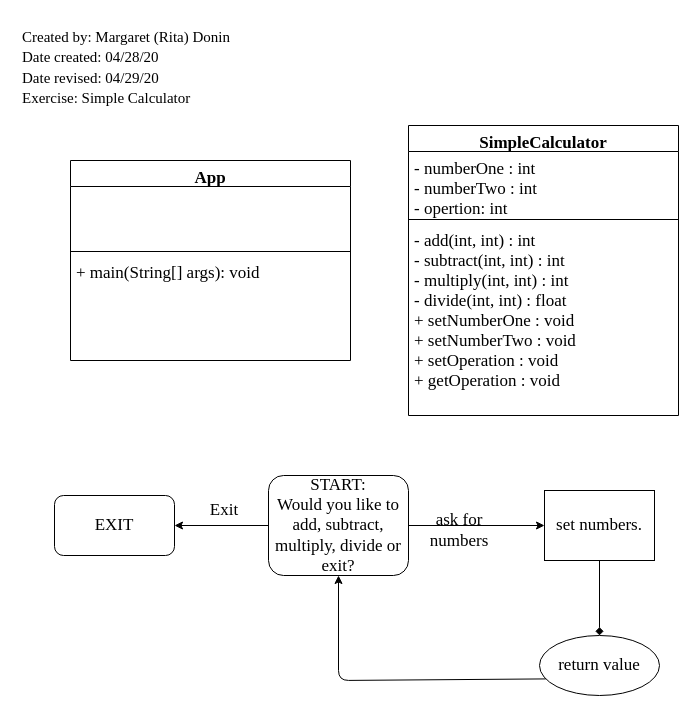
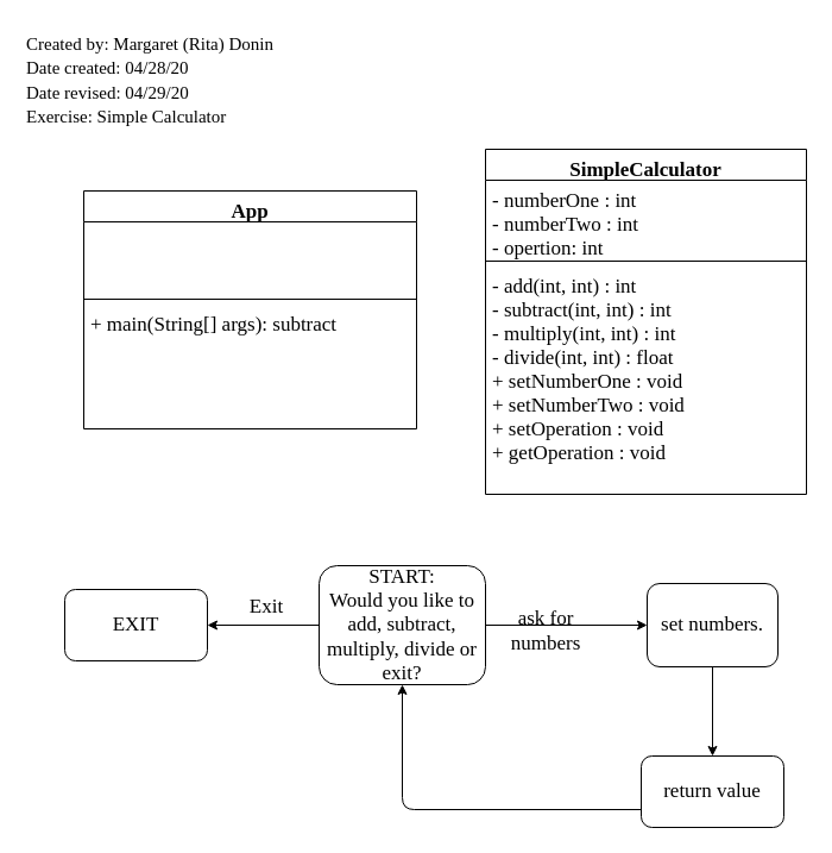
  <mxCell id="0" />
  <mxCell id="1" parent="0" />
  <mxCell id="2" style="edgeStyle=orthogonalEdgeStyle;rounded=0;orthogonalLoop=1;jettySize=auto;html=1;exitX=0.5;exitY=1;exitDx=0;exitDy=0;fontFamily=Times New Roman;fontSize=17;" parent="1" edge="1"><mxGeometry relative="1" as="geometry"><mxPoint x="259" y="460" as="sourcePoint" /><mxPoint x="259" y="460" as="targetPoint" /></mxGeometry></mxCell>
  <mxCell id="3" value="&lt;font style=&quot;font-size: 15px&quot;&gt;Created by: Margaret (Rita) Donin&lt;br&gt;Date created: 04/28/20&lt;br&gt;Date revised: 04/29/20&lt;br&gt;Exercise: Simple Calculator&lt;br&gt;&lt;/font&gt;" style="text;html=1;strokeColor=none;fillColor=none;align=left;verticalAlign=top;whiteSpace=wrap;rounded=0;dashed=1;fontFamily=Times New Roman;fontSize=17;labelBackgroundColor=none;" parent="1" vertex="1"><mxGeometry x="20" y="20" width="280" height="80" as="geometry" /></mxCell>
  <mxCell id="4" value="START:&lt;br&gt;Would you like to add, subtract, multiply, divide or exit?" style="rounded=1;whiteSpace=wrap;html=1;labelBackgroundColor=none;gradientColor=none;fontFamily=Times New Roman;fontSize=17;align=center;" parent="1" vertex="1"><mxGeometry x="268" y="475" width="140" height="100" as="geometry" /></mxCell>
  <mxCell id="5" value="" style="endArrow=classic;html=1;fontFamily=Times New Roman;fontSize=17;exitX=1;exitY=0.5;exitDx=0;exitDy=0;entryX=0;entryY=0.5;entryDx=0;entryDy=0;" parent="1" source="4" target="9" edge="1"><mxGeometry width="50" height="50" relative="1" as="geometry"><mxPoint x="274" y="585" as="sourcePoint" /><mxPoint x="324" y="525" as="targetPoint" /></mxGeometry></mxCell>
  <mxCell id="6" value="EXIT" style="rounded=1;whiteSpace=wrap;html=1;labelBackgroundColor=none;gradientColor=none;fontFamily=Times New Roman;fontSize=17;align=center;" parent="1" vertex="1"><mxGeometry x="54" y="495" width="120" height="60" as="geometry" /></mxCell>
  <mxCell id="7" value="Exit" style="text;html=1;strokeColor=none;fillColor=none;align=center;verticalAlign=middle;whiteSpace=wrap;rounded=0;labelBackgroundColor=none;fontFamily=Times New Roman;fontSize=17;" parent="1" vertex="1"><mxGeometry x="204" y="495" width="40" height="30" as="geometry" /></mxCell>
  <mxCell id="8" value="" style="endArrow=classic;html=1;fontFamily=Times New Roman;fontSize=17;exitX=0;exitY=0.5;exitDx=0;exitDy=0;entryX=1;entryY=0.5;entryDx=0;entryDy=0;" parent="1" source="4" target="6" edge="1"><mxGeometry width="50" height="50" relative="1" as="geometry"><mxPoint x="174" y="675" as="sourcePoint" /><mxPoint x="174" y="605" as="targetPoint" /></mxGeometry></mxCell>
- <mxCell id="9" value="set numbers." style="whiteSpace=wrap;html=1;labelBackgroundColor=none;gradientColor=none;fontFamily=Times New Roman;fontSize=17;align=center;rounded=0;" parent="1" vertex="1"><mxGeometry x="544" y="490" width="110" height="70" as="geometry" /></mxCell>
- <mxCell id="10" value="" style="endArrow=diamond;html=1;fontFamily=Times New Roman;fontSize=17;exitX=0.5;exitY=1;exitDx=0;exitDy=0;entryX=0.5;entryY=0;entryDx=0;entryDy=0;" parent="1" source="9" target="11" edge="1"><mxGeometry width="50" height="50" relative="1" as="geometry"><mxPoint x="349" y="695" as="sourcePoint" /><mxPoint x="539" y="640" as="targetPoint" /></mxGeometry></mxCell>
- <mxCell id="11" value="return value" style="ellipse;whiteSpace=wrap;html=1;labelBackgroundColor=none;gradientColor=none;fontFamily=Times New Roman;fontSize=17;align=center;" parent="1" vertex="1"><mxGeometry x="539" y="635" width="120" height="60" as="geometry" /></mxCell>
+ <mxCell id="9" value="set numbers." style="rounded=1;whiteSpace=wrap;html=1;labelBackgroundColor=none;gradientColor=none;fontFamily=Times New Roman;fontSize=17;align=center;" parent="1" vertex="1"><mxGeometry x="544" y="490" width="110" height="70" as="geometry" /></mxCell>
+ <mxCell id="10" value="" style="endArrow=classic;html=1;fontFamily=Times New Roman;fontSize=17;exitX=0.5;exitY=1;exitDx=0;exitDy=0;entryX=0.5;entryY=0;entryDx=0;entryDy=0;" parent="1" source="9" target="11" edge="1"><mxGeometry width="50" height="50" relative="1" as="geometry"><mxPoint x="349" y="695" as="sourcePoint" /><mxPoint x="539" y="640" as="targetPoint" /></mxGeometry></mxCell>
+ <mxCell id="11" value="return value" style="rounded=1;whiteSpace=wrap;html=1;labelBackgroundColor=none;gradientColor=none;fontFamily=Times New Roman;fontSize=17;align=center;" parent="1" vertex="1"><mxGeometry x="539" y="635" width="120" height="60" as="geometry" /></mxCell>
  <mxCell id="12" value="" style="endArrow=classic;html=1;fontFamily=Times New Roman;fontSize=17;exitX=0;exitY=0.75;exitDx=0;exitDy=0;entryX=0.5;entryY=1;entryDx=0;entryDy=0;" parent="1" source="11" target="4" edge="1"><mxGeometry width="50" height="50" relative="1" as="geometry"><mxPoint x="418" y="535" as="sourcePoint" /><mxPoint x="509" y="535" as="targetPoint" /><Array as="points"><mxPoint x="338" y="680" /></Array></mxGeometry></mxCell>
  <mxCell id="13" value="ask for numbers" style="text;html=1;strokeColor=none;fillColor=none;align=center;verticalAlign=middle;whiteSpace=wrap;rounded=0;labelBackgroundColor=none;fontFamily=Times New Roman;fontSize=17;" parent="1" vertex="1"><mxGeometry x="439" y="515" width="40" height="30" as="geometry" /></mxCell>
  <mxCell id="14" value="SimpleCalculator" style="swimlane;fontStyle=1;align=center;verticalAlign=top;childLayout=stackLayout;horizontal=1;startSize=26;horizontalStack=0;resizeParent=1;resizeParentMax=0;resizeLast=0;collapsible=1;marginBottom=0;fontFamily=Times New Roman;fontSize=17;swimlaneFillColor=none;gradientColor=none;" parent="1" vertex="1"><mxGeometry x="408" y="125" width="270" height="290" as="geometry" /></mxCell>
  <mxCell id="15" value="- numberOne : int&#10;- numberTwo : int&#10;- opertion: int" style="text;strokeColor=none;fillColor=none;align=left;verticalAlign=top;spacingLeft=4;spacingRight=4;overflow=hidden;rotatable=0;points=[[0,0.5],[1,0.5]];portConstraint=eastwest;fontFamily=Times New Roman;fontSize=17;" parent="14" vertex="1"><mxGeometry y="26" width="270" height="64" as="geometry" /></mxCell>
  <mxCell id="16" value="" style="line;strokeWidth=1;fillColor=none;align=left;verticalAlign=middle;spacingTop=-1;spacingLeft=3;spacingRight=3;rotatable=0;labelPosition=right;points=[];portConstraint=eastwest;fontFamily=Times New Roman;fontSize=17;" parent="14" vertex="1"><mxGeometry y="90" width="270" height="8" as="geometry" /></mxCell>
  <mxCell id="17" value="- add(int, int) : int&#10;- subtract(int, int) : int&#10;- multiply(int, int) : int&#10;- divide(int, int) : float&#10;+ setNumberOne : void&#10;+ setNumberTwo : void&#10;+ setOperation : void&#10;+ getOperation : void" style="text;strokeColor=none;fillColor=none;align=left;verticalAlign=top;spacingLeft=4;spacingRight=4;overflow=hidden;rotatable=0;points=[[0,0.5],[1,0.5]];portConstraint=eastwest;fontFamily=Times New Roman;fontSize=17;" parent="14" vertex="1"><mxGeometry y="98" width="270" height="192" as="geometry" /></mxCell>
  <mxCell id="18" value="App" style="swimlane;fontStyle=1;align=center;verticalAlign=top;childLayout=stackLayout;horizontal=1;startSize=26;horizontalStack=0;resizeParent=1;resizeParentMax=0;resizeLast=0;collapsible=1;marginBottom=0;fontFamily=Times New Roman;fontSize=17;" parent="1" vertex="1"><mxGeometry x="70" y="160" width="280" height="200" as="geometry" /></mxCell>
  <mxCell id="19" value="      " style="text;strokeColor=none;fillColor=none;align=left;verticalAlign=top;spacingLeft=4;spacingRight=4;overflow=hidden;rotatable=0;points=[[0,0.5],[1,0.5]];portConstraint=eastwest;fontFamily=Times New Roman;fontSize=17;" parent="18" vertex="1"><mxGeometry y="26" width="280" height="61" as="geometry" /></mxCell>
  <mxCell id="20" value="" style="line;strokeWidth=1;fillColor=none;align=left;verticalAlign=middle;spacingTop=-1;spacingLeft=3;spacingRight=3;rotatable=0;labelPosition=right;points=[];portConstraint=eastwest;fontFamily=Times New Roman;fontSize=17;" parent="18" vertex="1"><mxGeometry y="87" width="280" height="8" as="geometry" /></mxCell>
- <mxCell id="21" value="+ main(String[] args): void" style="text;strokeColor=none;fillColor=none;align=left;verticalAlign=top;spacingLeft=4;spacingRight=4;overflow=hidden;rotatable=0;points=[[0,0.5],[1,0.5]];portConstraint=eastwest;fontFamily=Times New Roman;fontSize=17;" parent="18" vertex="1"><mxGeometry y="95" width="280" height="105" as="geometry" /></mxCell>
+ <mxCell id="21" value="+ main(String[] args): subtract" style="text;strokeColor=none;fillColor=none;align=left;verticalAlign=top;spacingLeft=4;spacingRight=4;overflow=hidden;rotatable=0;points=[[0,0.5],[1,0.5]];portConstraint=eastwest;fontFamily=Times New Roman;fontSize=17;" parent="18" vertex="1"><mxGeometry y="95" width="280" height="105" as="geometry" /></mxCell>
